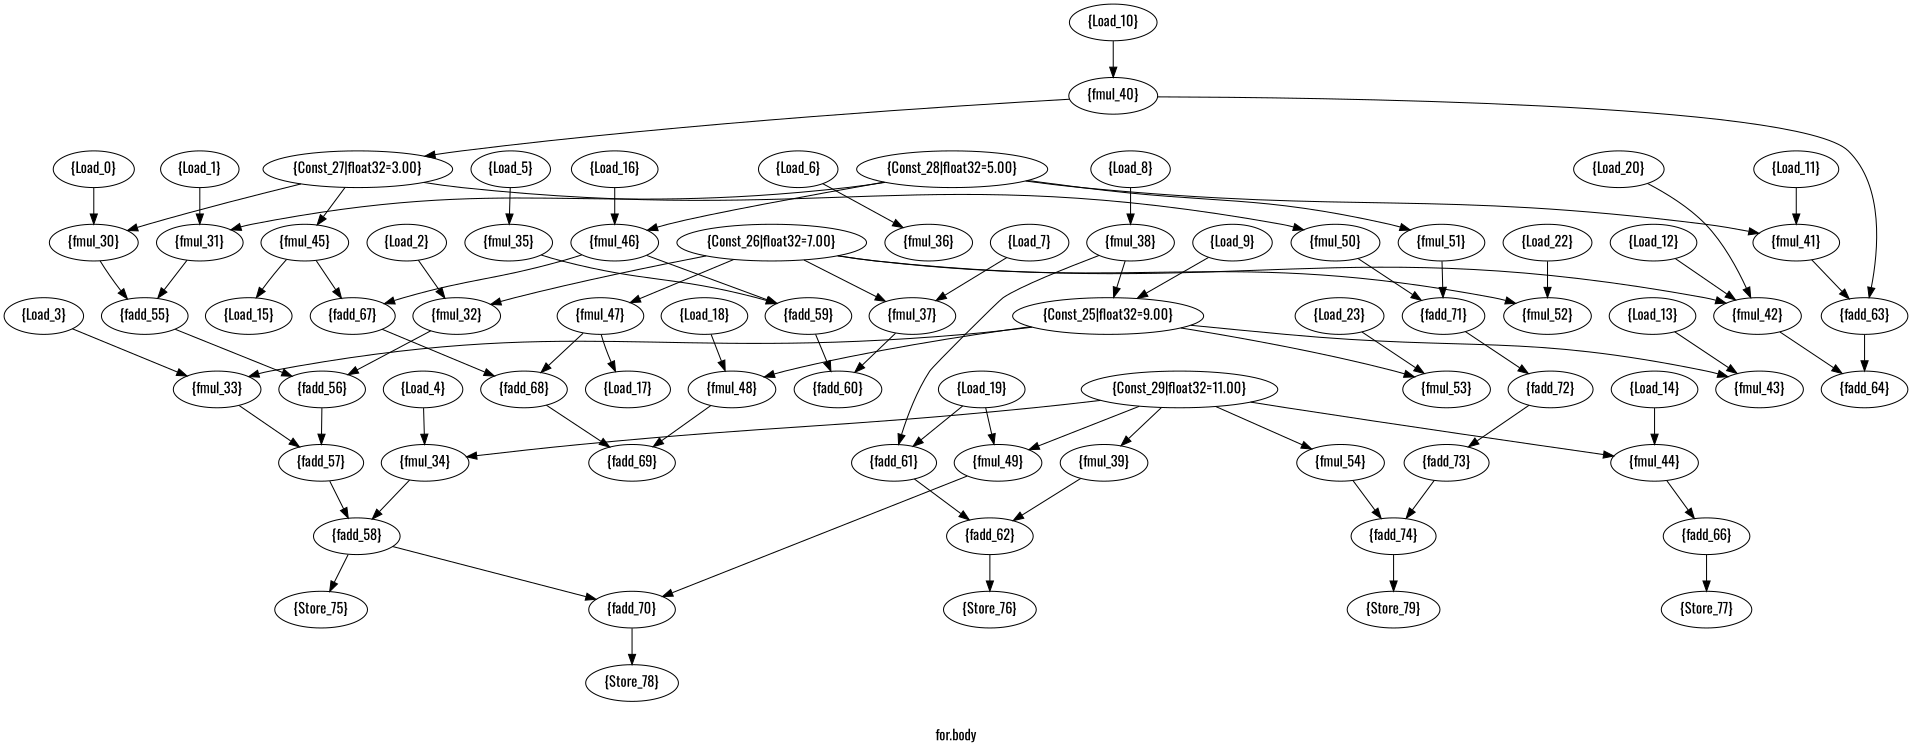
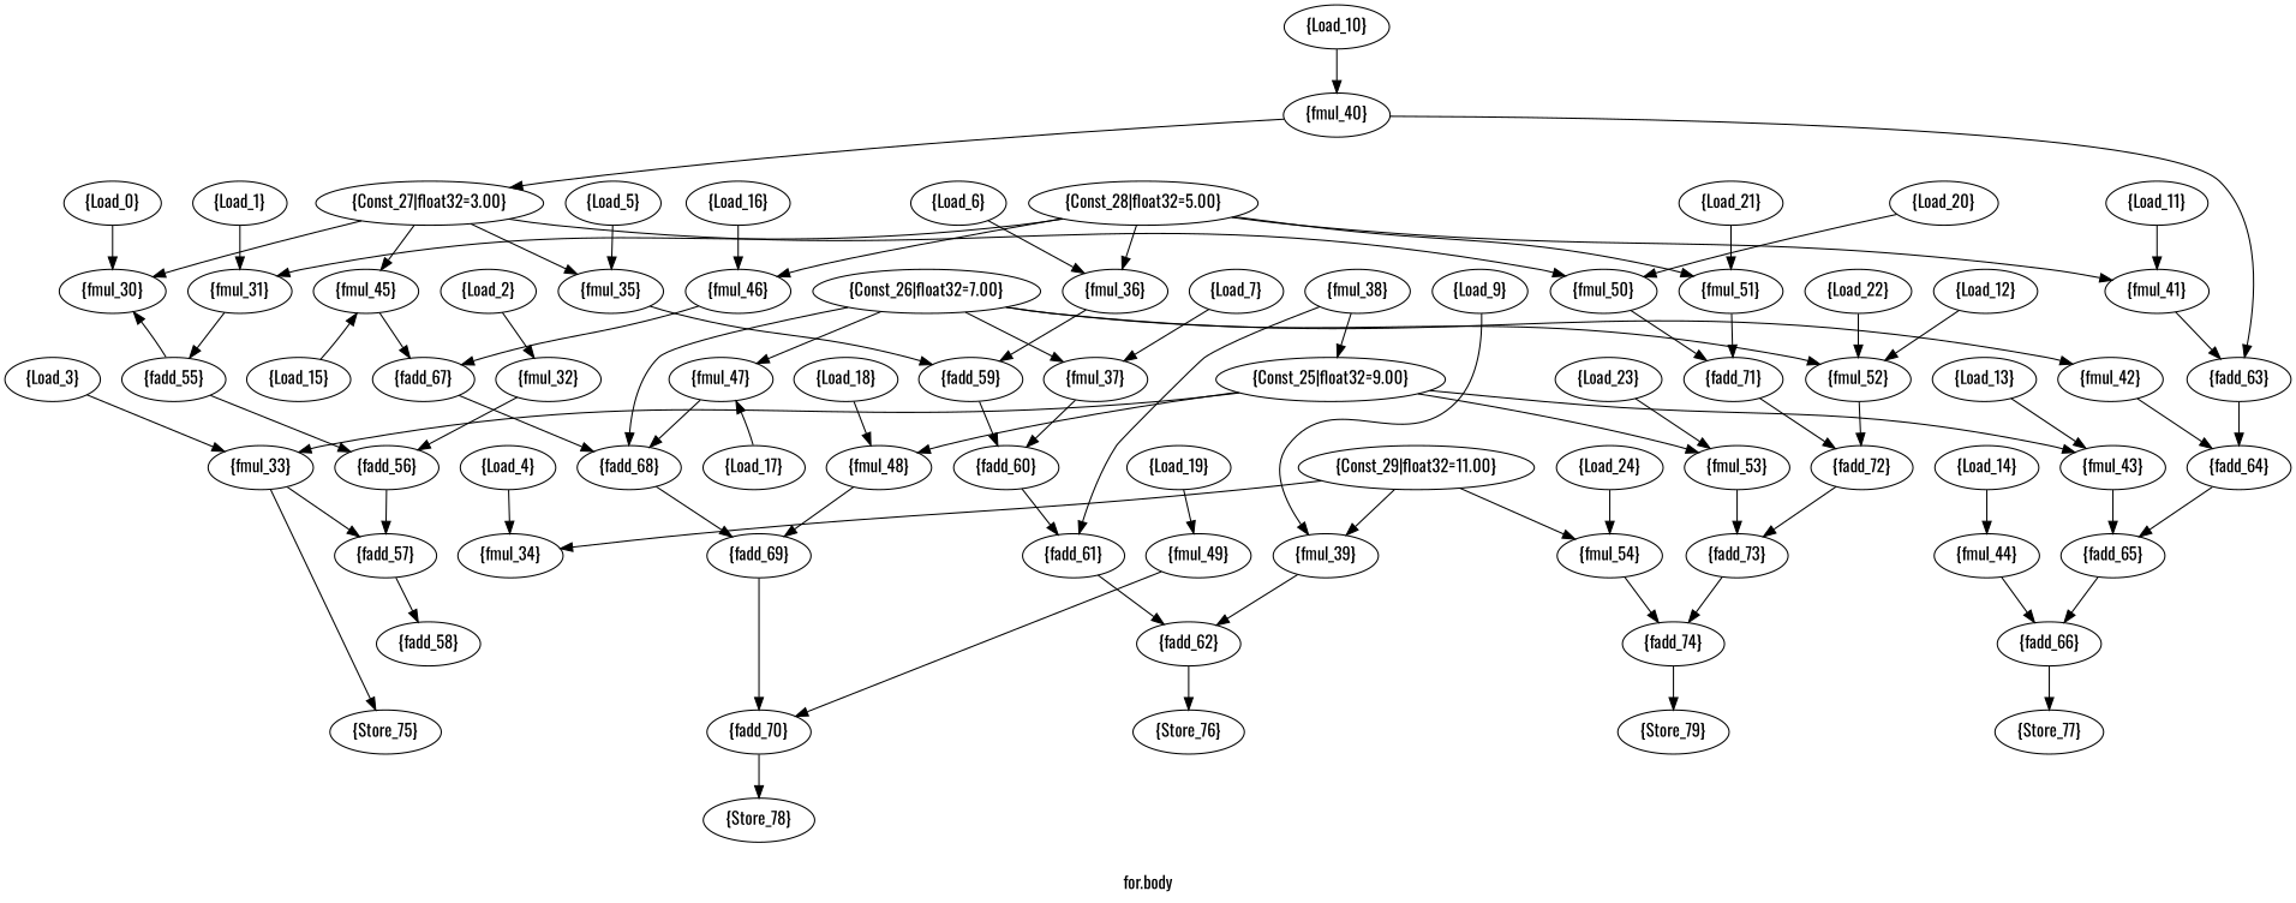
  strict digraph {
    fontname=Oswald
    label="for.body"
    node [fontname=Oswald opcode=INPUT]
    edge [driver=outPinA fontname=Oswald load=inPinA]
    n1 [data=array label="{Load_0}"]
    n2 [label="{fmul_30}" opcode=FMUL]
    n3 [label="{fadd_55}" opcode=FADD]
    n4 [data=array label="{Load_1}"]
    n5 [label="{fmul_31}" opcode=FMUL]
    n6 [data=array label="{Load_2}"]
    n7 [label="{fmul_32}" opcode=FMUL]
    n8 [label="{fadd_56}" opcode=FADD]
    n9 [data=array label="{Load_3}"]
    n10 [label="{fmul_33}" opcode=FMUL]
    n11 [label="{fadd_57}" opcode=FADD]
    n12 [data=array label="{Load_4}"]
    n13 [label="{fmul_34}" opcode=FMUL]
    n14 [label="{fadd_58}" opcode=FADD]
    n15 [data=array label="{Load_5}"]
    n16 [label="{fmul_35}" opcode=FMUL]
    n17 [label="{fadd_59}" opcode=FADD]
    n18 [data=array label="{Load_6}"]
    n19 [label="{fmul_36}" opcode=FMUL]
    n20 [data=array label="{Load_7}"]
    n21 [label="{fmul_37}" opcode=FMUL]
    n22 [label="{fadd_60}" opcode=FADD]
-   n23 [data=array label="{Load_8}"]
    n24 [label="{fmul_38}" opcode=FMUL]
    n25 [label="{fadd_61}" opcode=FADD]
    n26 [constVal=1 float32=9.00 label="{Const_25|float32=9.00}" opcode=CONST]
    n27 [data=array label="{Load_9}"]
    n28 [label="{fmul_39}" opcode=FMUL]
    n29 [label="{fadd_62}" opcode=FADD]
    n30 [data=array label="{Load_10}"]
    n31 [label="{fmul_40}" opcode=FMUL]
    n32 [label="{fadd_63}" opcode=FADD]
    n33 [constVal=1 float32=3.00 label="{Const_27|float32=3.00}" opcode=CONST]
    n34 [data=array label="{Load_11}"]
    n35 [label="{fmul_41}" opcode=FMUL]
    n36 [data=array label="{Load_12}"]
    n37 [label="{fmul_42}" opcode=FMUL]
    n38 [label="{fadd_64}" opcode=FADD]
    n39 [data=array label="{Load_13}"]
    n40 [label="{fmul_43}" opcode=FMUL]
+   n41 [label="{fadd_65}" opcode=FADD]
    n42 [data=array label="{Load_14}"]
    n43 [label="{fmul_44}" opcode=FMUL]
    n44 [label="{fadd_66}" opcode=FADD]
    n45 [data=array label="{Load_15}"]
    n46 [label="{fmul_45}" opcode=FMUL]
    n47 [label="{fadd_67}" opcode=FADD]
    n48 [data=array label="{Load_16}"]
    n49 [label="{fmul_46}" opcode=FMUL]
    n50 [data=array label="{Load_17}"]
    n51 [label="{fmul_47}" opcode=FMUL]
    n52 [label="{fadd_68}" opcode=FADD]
    n53 [data=array label="{Load_18}"]
    n54 [label="{fmul_48}" opcode=FMUL]
    n55 [label="{fadd_69}" opcode=FADD]
    n56 [data=array label="{Load_19}"]
    n57 [label="{fmul_49}" opcode=FMUL]
    n58 [label="{fadd_70}" opcode=FADD]
    n59 [data=array label="{Load_20}"]
    n60 [label="{fmul_50}" opcode=FMUL]
    n61 [label="{fadd_71}" opcode=FADD]
+   n62 [data=array label="{Load_21}"]
    n63 [label="{fmul_51}" opcode=FMUL]
    n64 [data=array label="{Load_22}"]
    n65 [label="{fmul_52}" opcode=FMUL]
    n66 [label="{fadd_72}" opcode=FADD]
    n67 [data=array label="{Load_23}"]
    n68 [label="{fmul_53}" opcode=FMUL]
    n69 [label="{fadd_73}" opcode=FADD]
+   n70 [data=array label="{Load_24}"]
    n71 [label="{fmul_54}" opcode=FMUL]
    n72 [label="{fadd_74}" opcode=FADD]
    n73 [data=arraySol label="{Store_75}" opcode=OUTPUT]
    n74 [data=arraySol label="{Store_76}" opcode=OUTPUT]
    n75 [data=arraySol label="{Store_77}" opcode=OUTPUT]
    n76 [data=arraySol label="{Store_78}" opcode=OUTPUT]
    n77 [data=arraySol label="{Store_79}" opcode=OUTPUT]
    n78 [constVal=1 float32=7.00 label="{Const_26|float32=7.00}" opcode=CONST]
    n79 [constVal=1 float32=5.00 label="{Const_28|float32=5.00}" opcode=CONST]
    n80 [constVal=1 float32=11.00 label="{Const_29|float32=11.00}" opcode=CONST]
    n1 -> n2
-   n2 -> n3
+   n3 -> n2
    n3 -> n8 [load=inPinB]
    n4 -> n5
    n5 -> n3 [load=inPinB]
    n6 -> n7
    n7 -> n8
    n8 -> n11 [load=inPinB]
    n9 -> n10
    n10 -> n11
    n11 -> n14 [load=inPinB]
    n12 -> n13
-   n13 -> n14
-   n14 -> n73
+   n10 -> n73
    n15 -> n16
    n16 -> n17
    n17 -> n22 [load=inPinB]
    n18 -> n19
-   n49 -> n17 [load=inPinB]
+   n19 -> n17 [load=inPinB]
    n20 -> n21
    n21 -> n22
-   n56 -> n25 [load=inPinB]
-   n23 -> n24
+   n22 -> n25 [load=inPinB]
    n24 -> n25
    n24 -> n26 [load=inPinB]
    n25 -> n29 [load=inPinB]
    n26 -> n10 [load=inPinB]
    n26 -> n40 [load=inPinB]
    n26 -> n54 [load=inPinB]
    n26 -> n68 [load=inPinB]
-   n27 -> n26
+   n27 -> n28
    n28 -> n29
    n29 -> n74
    n30 -> n31
    n31 -> n32
    n31 -> n33 [load=inPinB]
    n32 -> n38 [load=inPinB]
    n33 -> n2 [load=inPinB]
+   n33 -> n16 [load=inPinB]
    n33 -> n46 [load=inPinB]
    n33 -> n60 [load=inPinB]
    n34 -> n35
    n35 -> n32 [load=inPinB]
-   n36 -> n37
+   n36 -> n65
    n37 -> n38
+   n38 -> n41 [load=inPinB]
    n39 -> n40
+   n40 -> n41
+   n41 -> n44 [load=inPinB]
    n42 -> n43
    n43 -> n44
    n44 -> n75
-   n46 -> n45
+   n45 -> n46
    n46 -> n47
    n47 -> n52 [load=inPinB]
    n48 -> n49
    n49 -> n47 [load=inPinB]
-   n51 -> n50
+   n50 -> n51
    n51 -> n52
    n52 -> n55 [load=inPinB]
    n53 -> n54
    n54 -> n55
-   n14 -> n58 [load=inPinB]
+   n55 -> n58 [load=inPinB]
    n56 -> n57
    n57 -> n58
    n58 -> n76
-   n59 -> n37
+   n59 -> n60
    n60 -> n61
    n61 -> n66 [load=inPinB]
+   n62 -> n63
    n63 -> n61 [load=inPinB]
    n64 -> n65
+   n65 -> n66
    n66 -> n69 [load=inPinB]
    n67 -> n68
+   n68 -> n69
    n69 -> n72 [load=inPinB]
+   n70 -> n71
    n71 -> n72
    n72 -> n77
-   n78 -> n7 [load=inPinB]
+   n78 -> n52 [load=inPinB]
    n78 -> n21 [load=inPinB]
    n78 -> n37 [load=inPinB]
    n78 -> n51 [load=inPinB]
    n78 -> n65 [load=inPinB]
    n79 -> n5 [load=inPinB]
+   n79 -> n19 [load=inPinB]
    n79 -> n35 [load=inPinB]
    n79 -> n49 [load=inPinB]
    n79 -> n63 [load=inPinB]
    n80 -> n13 [load=inPinB]
    n80 -> n28 [load=inPinB]
-   n80 -> n43 [load=inPinB]
-   n80 -> n57 [load=inPinB]
    n80 -> n71 [load=inPinB]
  }
